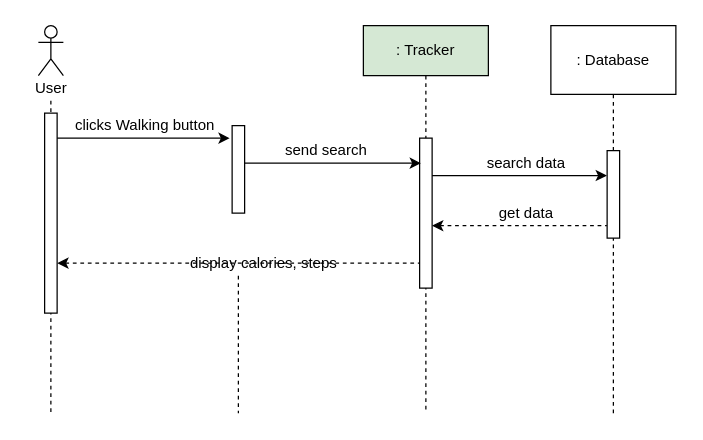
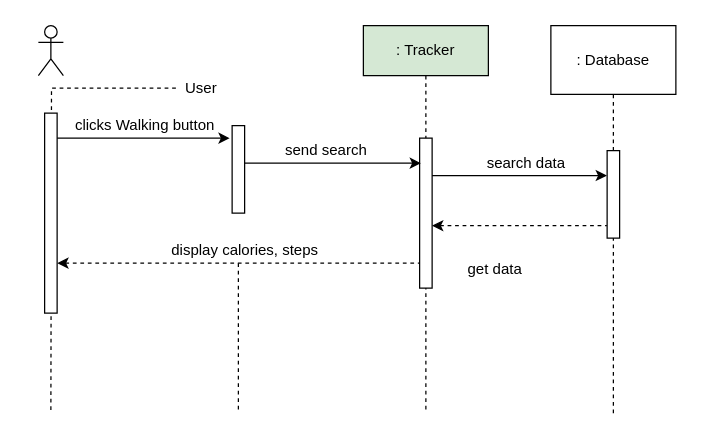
  <mxCell id="0" />
  <mxCell id="1" parent="0" />
  <mxCell id="2" style="edgeStyle=orthogonalEdgeStyle;rounded=0;orthogonalLoop=1;jettySize=auto;html=1;endArrow=none;endFill=0;dashed=1;" edge="1" parent="1" source="12"><mxGeometry relative="1" as="geometry"><mxPoint x="40" y="330" as="targetPoint" /><mxPoint x="39.5" y="-170.5" as="sourcePoint" /><Array as="points" /></mxGeometry></mxCell>
  <mxCell id="3" value="" style="shape=umlActor;verticalLabelPosition=bottom;verticalAlign=top;html=1;outlineConnect=0;" vertex="1" parent="1"><mxGeometry x="30" y="20" width="20" height="40" as="geometry" /></mxCell>
  <mxCell id="4" style="edgeStyle=orthogonalEdgeStyle;rounded=0;orthogonalLoop=1;jettySize=auto;html=1;endArrow=none;endFill=0;dashed=1;startArrow=none;" edge="1" parent="1" source="20"><mxGeometry relative="1" as="geometry"><mxPoint x="190" y="330" as="targetPoint" /><Array as="points"><mxPoint x="190" y="280" /><mxPoint x="190" y="280" /></Array></mxGeometry></mxCell>
  <mxCell id="5" style="edgeStyle=orthogonalEdgeStyle;rounded=0;orthogonalLoop=1;jettySize=auto;html=1;endArrow=none;endFill=0;dashed=1;" edge="1" parent="1" source="6"><mxGeometry relative="1" as="geometry"><mxPoint x="340" y="330" as="targetPoint" /></mxGeometry></mxCell>
  <mxCell id="6" value=": Tracker" style="rounded=0;whiteSpace=wrap;html=1;fillColor=#d5e8d4;" vertex="1" parent="1"><mxGeometry x="290" y="20" width="100" height="40" as="geometry" /></mxCell>
  <mxCell id="7" value="" style="endArrow=classic;html=1;" edge="1" parent="1"><mxGeometry width="50" height="50" relative="1" as="geometry"><mxPoint x="40" y="110" as="sourcePoint" /><mxPoint x="183" y="110" as="targetPoint" /></mxGeometry></mxCell>
  <mxCell id="8" value="clicks Walking button" style="text;html=1;align=center;verticalAlign=middle;resizable=0;points=[];autosize=1;strokeColor=none;" vertex="1" parent="1"><mxGeometry x="50" y="90" width="130" height="20" as="geometry" /></mxCell>
  <mxCell id="9" value="" style="html=1;points=[];perimeter=orthogonalPerimeter;fillColor=#ffffff;" vertex="1" parent="1"><mxGeometry x="35" y="90" width="10" height="160" as="geometry" /></mxCell>
  <mxCell id="10" value="" style="html=1;points=[];perimeter=orthogonalPerimeter;fillColor=#ffffff;" vertex="1" parent="1"><mxGeometry x="185" y="100" width="10" height="70" as="geometry" /></mxCell>
  <mxCell id="11" value="" style="html=1;points=[];perimeter=orthogonalPerimeter;fillColor=#ffffff;" vertex="1" parent="1"><mxGeometry x="335" y="110" width="10" height="120" as="geometry" /></mxCell>
- <mxCell id="12" value="User" style="text;html=1;align=center;verticalAlign=middle;resizable=0;points=[];autosize=1;strokeColor=none;" vertex="1" parent="1"><mxGeometry x="20" y="60" width="40" height="20" as="geometry" /></mxCell>
+ <mxCell id="12" value="User" style="text;html=1;align=center;verticalAlign=middle;resizable=0;points=[];autosize=1;strokeColor=none;" vertex="1" parent="1"><mxGeometry x="140" y="60" width="40" height="20" as="geometry" /></mxCell>
  <mxCell id="13" style="edgeStyle=orthogonalEdgeStyle;rounded=0;orthogonalLoop=1;jettySize=auto;html=1;endArrow=none;endFill=0;dashed=1;" edge="1" parent="1" source="14"><mxGeometry relative="1" as="geometry"><mxPoint x="490" y="330" as="targetPoint" /><Array as="points"><mxPoint x="490" y="330" /><mxPoint x="490" y="330" /></Array></mxGeometry></mxCell>
  <mxCell id="14" value=": Database" style="rounded=0;whiteSpace=wrap;html=1;" vertex="1" parent="1"><mxGeometry x="440" y="20" width="100" height="55" as="geometry" /></mxCell>
  <mxCell id="15" value="" style="endArrow=classic;html=1;" edge="1" parent="1"><mxGeometry width="50" height="50" relative="1" as="geometry"><mxPoint x="195" y="130" as="sourcePoint" /><mxPoint x="336" y="130" as="targetPoint" /></mxGeometry></mxCell>
  <mxCell id="16" value="" style="endArrow=none;html=1;entryX=-0.02;entryY=0.222;entryDx=0;entryDy=0;entryPerimeter=0;endFill=0;startArrow=classic;startFill=1;dashed=1;exitX=1.02;exitY=0.75;exitDx=0;exitDy=0;exitPerimeter=0;" edge="1" parent="1" source="9"><mxGeometry width="50" height="50" relative="1" as="geometry"><mxPoint x="195.2" y="210.02" as="sourcePoint" /><mxPoint x="335" y="210" as="targetPoint" /></mxGeometry></mxCell>
  <mxCell id="17" value="" style="html=1;points=[];perimeter=orthogonalPerimeter;fillColor=#ffffff;" vertex="1" parent="1"><mxGeometry x="485" y="120" width="10" height="70" as="geometry" /></mxCell>
  <mxCell id="18" value="" style="endArrow=classic;html=1;entryX=-0.02;entryY=0.222;entryDx=0;entryDy=0;entryPerimeter=0;" edge="1" parent="1"><mxGeometry width="50" height="50" relative="1" as="geometry"><mxPoint x="345" y="140" as="sourcePoint" /><mxPoint x="484.8" y="139.98" as="targetPoint" /></mxGeometry></mxCell>
  <mxCell id="19" value="" style="endArrow=none;html=1;entryX=-0.02;entryY=0.222;entryDx=0;entryDy=0;entryPerimeter=0;startArrow=classic;startFill=1;endFill=0;dashed=1;" edge="1" parent="1"><mxGeometry width="50" height="50" relative="1" as="geometry"><mxPoint x="345" y="180.02" as="sourcePoint" /><mxPoint x="484.8" y="180" as="targetPoint" /></mxGeometry></mxCell>
- <mxCell id="20" value="display calories, steps" style="text;html=1;align=center;verticalAlign=middle;resizable=0;points=[];autosize=1;" vertex="1" parent="1"><mxGeometry x="145" y="200" width="130" height="20" as="geometry" /></mxCell>
+ <mxCell id="20" value="display calories, steps" style="text;html=1;align=center;verticalAlign=middle;resizable=0;points=[];autosize=1;" vertex="1" parent="1"><mxGeometry x="130" y="190" width="130" height="20" as="geometry" /></mxCell>
  <mxCell id="21" value="send search" style="text;html=1;align=center;verticalAlign=middle;resizable=0;points=[];autosize=1;strokeColor=none;" vertex="1" parent="1"><mxGeometry x="215" y="110" width="90" height="20" as="geometry" /></mxCell>
  <mxCell id="22" value="search data" style="text;html=1;align=center;verticalAlign=middle;resizable=0;points=[];autosize=1;strokeColor=none;" vertex="1" parent="1"><mxGeometry x="380" y="120" width="80" height="20" as="geometry" /></mxCell>
- <mxCell id="23" value="get data" style="text;html=1;align=center;verticalAlign=middle;resizable=0;points=[];autosize=1;strokeColor=none;" vertex="1" parent="1"><mxGeometry x="390" y="160" width="60" height="20" as="geometry" /></mxCell>
+ <mxCell id="23" value="get data" style="text;html=1;align=center;verticalAlign=middle;resizable=0;points=[];autosize=1;strokeColor=none;" vertex="1" parent="1"><mxGeometry x="365" y="205" width="60" height="20" as="geometry" /></mxCell>
